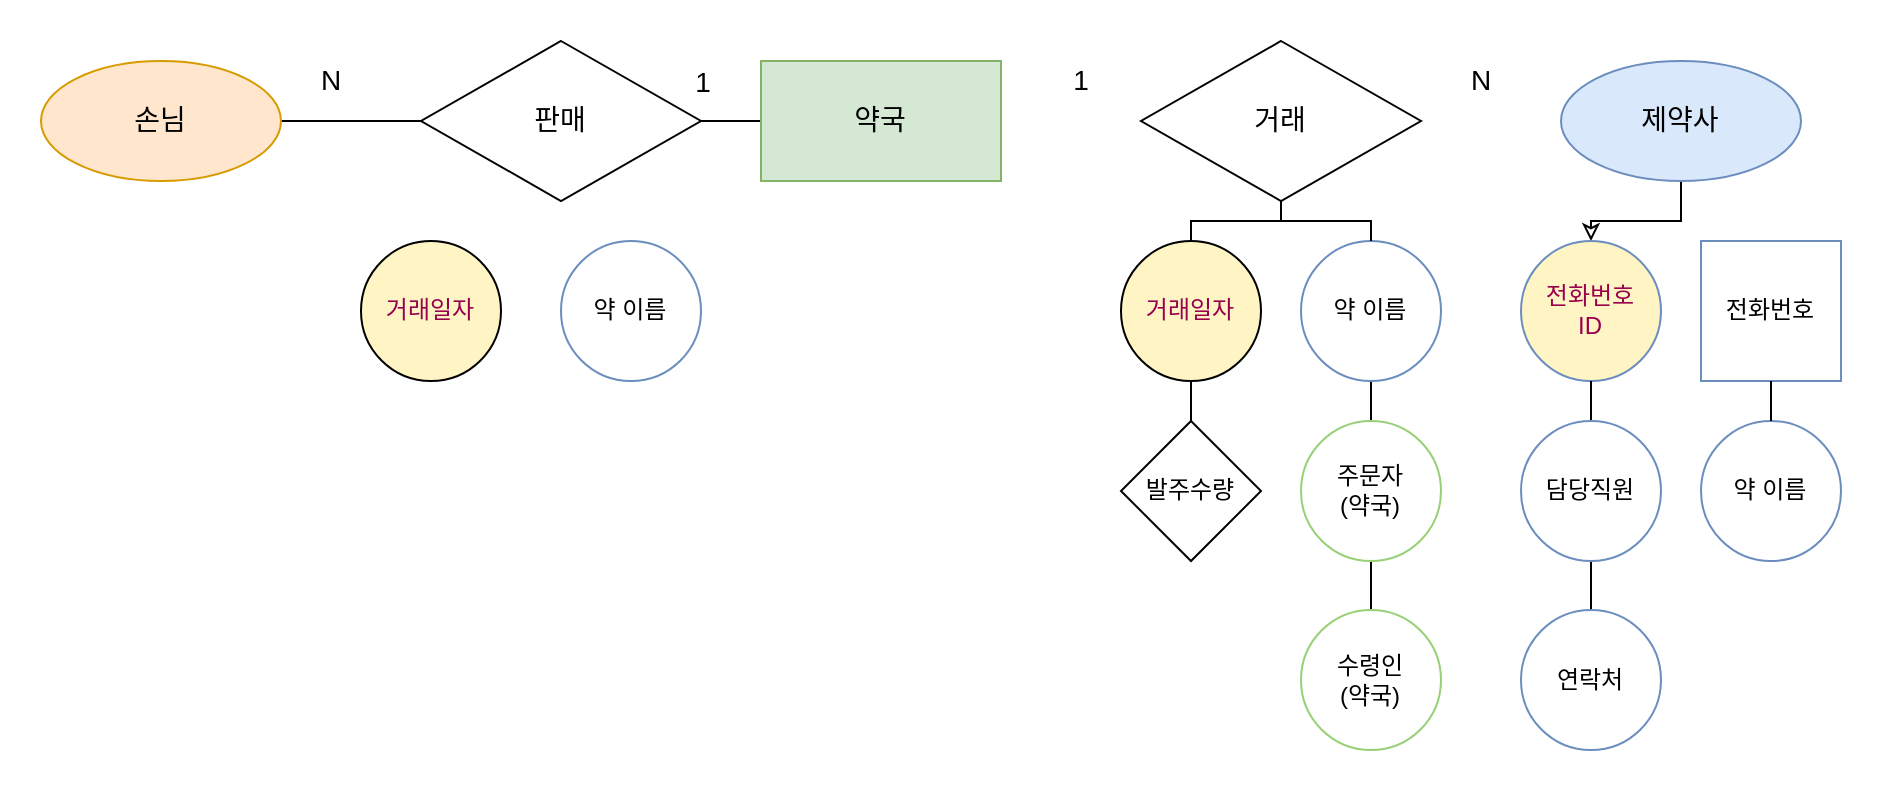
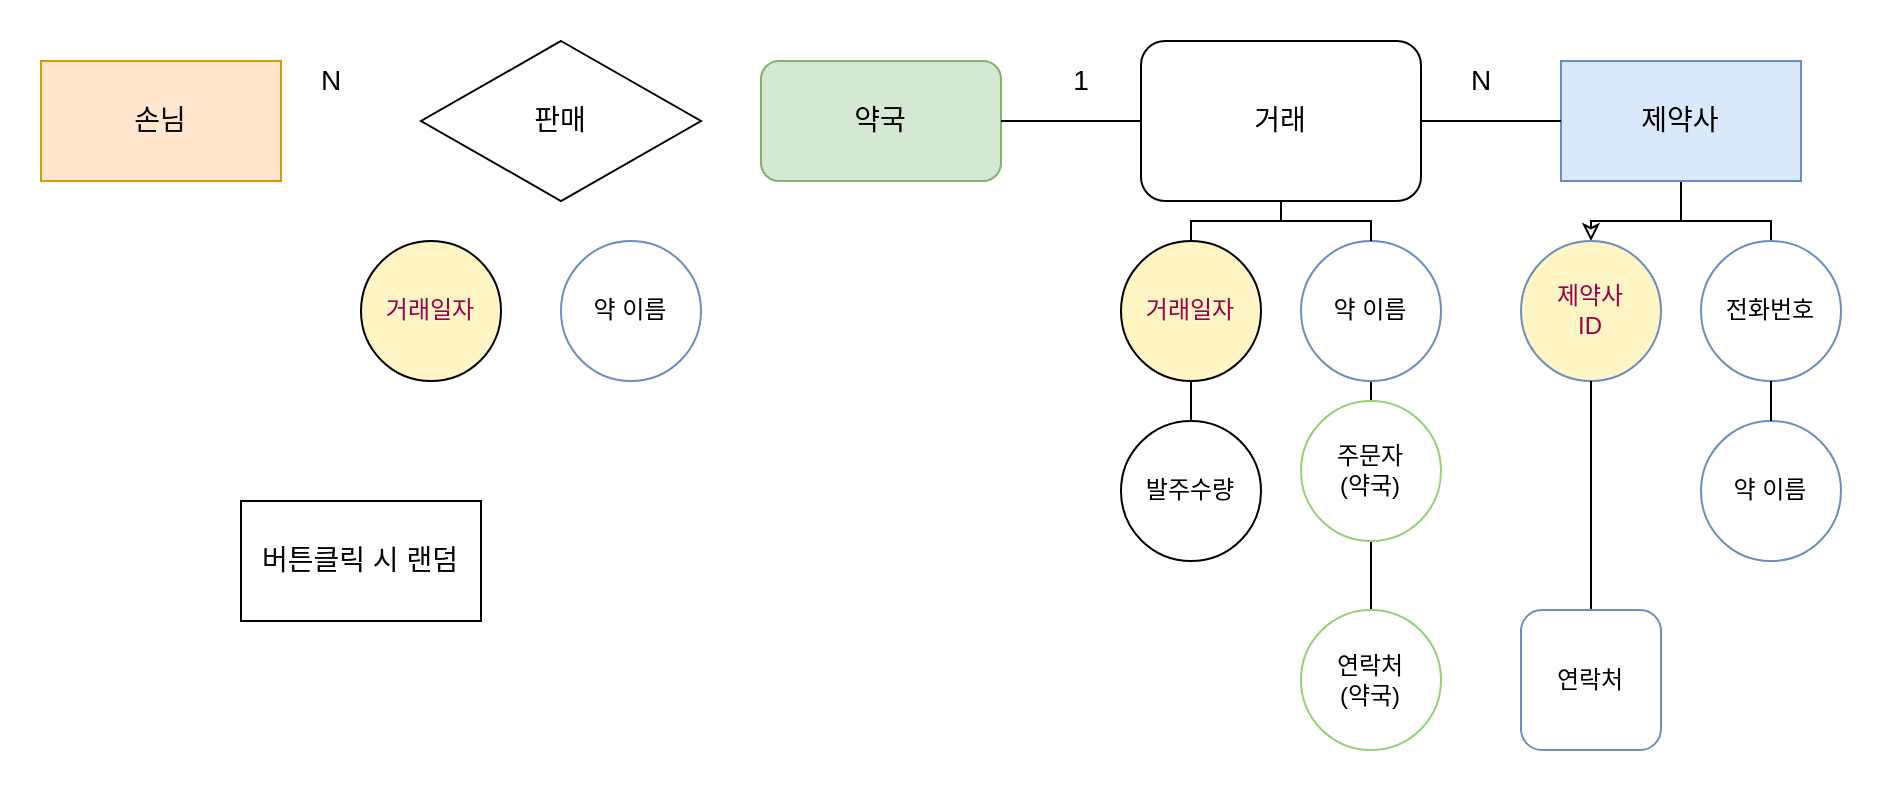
  <mxCell id="0" />
  <mxCell id="1" parent="0" />
- <mxCell id="2" value="" style="endArrow=none;html=1;fontSize=14;fontColor=#99004D;entryX=0;entryY=0.5;entryDx=0;entryDy=0;exitX=1;exitY=0.5;exitDx=0;exitDy=0;" edge="1" parent="1" source="29" target="5"><mxGeometry width="50" height="50" relative="1" as="geometry"><mxPoint x="150" y="100" as="sourcePoint" /><mxPoint x="200" y="50" as="targetPoint" /></mxGeometry></mxCell>
- <mxCell id="3" value="1" style="edgeLabel;html=1;align=center;verticalAlign=middle;resizable=0;points=[];fontSize=14;" vertex="1" connectable="0" parent="2"><mxGeometry x="0.813" y="20" relative="1" as="geometry"><mxPoint x="-7.58" as="offset" /></mxGeometry></mxCell>
  <mxCell id="4" value="" style="endArrow=none;html=1;fontSize=14;entryX=0.5;entryY=1;entryDx=0;entryDy=0;exitX=0.5;exitY=0;exitDx=0;exitDy=0;" edge="1" parent="1" source="20" target="17"><mxGeometry width="50" height="50" relative="1" as="geometry"><mxPoint x="710" y="160" as="sourcePoint" /><mxPoint x="760" y="110" as="targetPoint" /></mxGeometry></mxCell>
- <mxCell id="5" value="&lt;font style=&quot;font-size: 14px&quot;&gt;약국&lt;/font&gt;" style="rounded=0;whiteSpace=wrap;html=1;fillColor=#d5e8d4;strokeColor=#82b366;" vertex="1" parent="1"><mxGeometry x="380" y="30" width="120" height="60" as="geometry" /></mxCell>
+ <mxCell id="5" value="&lt;font style=&quot;font-size: 14px&quot;&gt;약국&lt;/font&gt;" style="whiteSpace=wrap;html=1;fillColor=#d5e8d4;strokeColor=#82b366;rounded=1;" vertex="1" parent="1"><mxGeometry x="380" y="30" width="120" height="60" as="geometry" /></mxCell>
  <mxCell id="6" value="" style="rounded=0;orthogonalLoop=1;jettySize=auto;html=1;entryX=0.5;entryY=0;entryDx=0;entryDy=0;endArrow=classic;endFill=0;edgeStyle=orthogonalEdgeStyle;" edge="1" parent="1" source="8" target="9"><mxGeometry relative="1" as="geometry" /></mxCell>
- <mxCell id="8" value="&lt;span style=&quot;font-size: 14px&quot;&gt;제약사&lt;br&gt;&lt;/span&gt;" style="ellipse;whiteSpace=wrap;html=1;fillColor=#dae8fc;strokeColor=#6c8ebf;" vertex="1" parent="1"><mxGeometry x="780" y="30" width="120" height="60" as="geometry" /></mxCell>
- <mxCell id="9" value="전화번호&lt;br&gt;ID" style="ellipse;whiteSpace=wrap;html=1;strokeColor=#6C8EBF;labelBackgroundColor=none;fontColor=#99004D;fillColor=#FFF4C3;" vertex="1" parent="1"><mxGeometry x="760" y="120" width="70" height="70" as="geometry" /></mxCell>
+ <mxCell id="7" value="" style="edgeStyle=orthogonalEdgeStyle;rounded=0;orthogonalLoop=1;jettySize=auto;html=1;endArrow=none;endFill=0;" edge="1" parent="1" source="8" target="12"><mxGeometry relative="1" as="geometry" /></mxCell>
+ <mxCell id="8" value="&lt;span style=&quot;font-size: 14px&quot;&gt;제약사&lt;br&gt;&lt;/span&gt;" style="rounded=0;whiteSpace=wrap;html=1;fillColor=#dae8fc;strokeColor=#6c8ebf;" vertex="1" parent="1"><mxGeometry x="780" y="30" width="120" height="60" as="geometry" /></mxCell>
+ <mxCell id="9" value="제약사&lt;br&gt;ID" style="ellipse;whiteSpace=wrap;html=1;strokeColor=#6C8EBF;labelBackgroundColor=none;fontColor=#99004D;fillColor=#FFF4C3;" vertex="1" parent="1"><mxGeometry x="760" y="120" width="70" height="70" as="geometry" /></mxCell>
  <mxCell id="10" style="edgeStyle=orthogonalEdgeStyle;rounded=0;orthogonalLoop=1;jettySize=auto;html=1;entryX=0.5;entryY=1;entryDx=0;entryDy=0;endArrow=none;endFill=0;exitX=0;exitY=0.5;exitDx=0;exitDy=0;" edge="1" parent="1" source="26" target="9"><mxGeometry relative="1" as="geometry" /></mxCell>
- <mxCell id="11" value="담당직원" style="ellipse;whiteSpace=wrap;html=1;strokeColor=#6C8EBF;" vertex="1" parent="1"><mxGeometry x="760" y="210" width="70" height="70" as="geometry" /></mxCell>
- <mxCell id="12" value="전화번호" style="whiteSpace=wrap;html=1;strokeColor=#6C8EBF;rounded=0;" vertex="1" parent="1"><mxGeometry x="850" y="120" width="70" height="70" as="geometry" /></mxCell>
- <mxCell id="15" value="거래" style="rhombus;whiteSpace=wrap;html=1;fontSize=14;" vertex="1" parent="1"><mxGeometry x="570" y="20" width="140" height="80" as="geometry" /></mxCell>
+ <mxCell id="12" value="전화번호" style="ellipse;whiteSpace=wrap;html=1;strokeColor=#6C8EBF;" vertex="1" parent="1"><mxGeometry x="850" y="120" width="70" height="70" as="geometry" /></mxCell>
+ <mxCell id="13" value="" style="edgeStyle=orthogonalEdgeStyle;rounded=0;orthogonalLoop=1;jettySize=auto;html=1;endArrow=none;endFill=0;fontSize=14;" edge="1" parent="1" source="15" target="5"><mxGeometry relative="1" as="geometry" /></mxCell>
+ <mxCell id="14" value="" style="edgeStyle=orthogonalEdgeStyle;rounded=0;orthogonalLoop=1;jettySize=auto;html=1;endArrow=none;endFill=0;fontSize=14;" edge="1" parent="1" source="15" target="8"><mxGeometry relative="1" as="geometry" /></mxCell>
+ <mxCell id="15" value="거래" style="whiteSpace=wrap;html=1;fontSize=14;rounded=1;" vertex="1" parent="1"><mxGeometry x="570" y="20" width="140" height="80" as="geometry" /></mxCell>
  <mxCell id="16" value="거래일자" style="ellipse;whiteSpace=wrap;html=1;fontColor=#99004D;fillColor=#FFF4C3;" vertex="1" parent="1"><mxGeometry x="560" y="120" width="70" height="70" as="geometry" /></mxCell>
  <mxCell id="17" value="약&amp;nbsp;이름" style="ellipse;whiteSpace=wrap;html=1;strokeColor=#6C8EBF;" vertex="1" parent="1"><mxGeometry x="650" y="120" width="70" height="70" as="geometry" /></mxCell>
- <mxCell id="18" value="발주수량" style="rhombus;whiteSpace=wrap;html=1;" vertex="1" parent="1"><mxGeometry x="560" y="210" width="70" height="70" as="geometry" /></mxCell>
- <mxCell id="19" value="주문자&lt;br&gt;(약국)" style="ellipse;whiteSpace=wrap;html=1;strokeColor=#97D077;" vertex="1" parent="1"><mxGeometry x="650" y="210" width="70" height="70" as="geometry" /></mxCell>
- <mxCell id="20" value="수령인&lt;br&gt;(약국)" style="ellipse;whiteSpace=wrap;html=1;strokeColor=#97D077;" vertex="1" parent="1"><mxGeometry x="650" y="304.5" width="70" height="70" as="geometry" /></mxCell>
+ <mxCell id="18" value="발주수량" style="ellipse;whiteSpace=wrap;html=1;" vertex="1" parent="1"><mxGeometry x="560" y="210" width="70" height="70" as="geometry" /></mxCell>
+ <mxCell id="19" value="주문자&lt;br&gt;(약국)" style="ellipse;whiteSpace=wrap;html=1;strokeColor=#97D077;" vertex="1" parent="1"><mxGeometry x="650" y="200" width="70" height="70" as="geometry" /></mxCell>
+ <mxCell id="20" value="연락처&lt;br&gt;(약국)" style="ellipse;whiteSpace=wrap;html=1;strokeColor=#97D077;" vertex="1" parent="1"><mxGeometry x="650" y="304.5" width="70" height="70" as="geometry" /></mxCell>
  <mxCell id="21" value="" style="endArrow=none;html=1;fontSize=14;exitX=0.5;exitY=0;exitDx=0;exitDy=0;edgeStyle=orthogonalEdgeStyle;rounded=0;" edge="1" parent="1" source="16" target="15"><mxGeometry width="50" height="50" relative="1" as="geometry"><mxPoint x="620" y="240" as="sourcePoint" /><mxPoint x="670" y="190" as="targetPoint" /></mxGeometry></mxCell>
  <mxCell id="22" value="" style="endArrow=none;html=1;fontSize=14;exitX=0.5;exitY=0;exitDx=0;exitDy=0;edgeStyle=orthogonalEdgeStyle;rounded=0;entryX=0.5;entryY=1;entryDx=0;entryDy=0;" edge="1" parent="1" source="17" target="15"><mxGeometry width="50" height="50" relative="1" as="geometry"><mxPoint x="605" y="130" as="sourcePoint" /><mxPoint x="650" y="110" as="targetPoint" /></mxGeometry></mxCell>
  <mxCell id="23" value="" style="endArrow=none;html=1;fontSize=14;entryX=0.5;entryY=1;entryDx=0;entryDy=0;exitX=0.5;exitY=0;exitDx=0;exitDy=0;" edge="1" parent="1" source="18" target="16"><mxGeometry width="50" height="50" relative="1" as="geometry"><mxPoint x="710" y="160" as="sourcePoint" /><mxPoint x="760" y="110" as="targetPoint" /></mxGeometry></mxCell>
  <mxCell id="24" value="약 이름" style="ellipse;whiteSpace=wrap;html=1;strokeColor=#6C8EBF;" vertex="1" parent="1"><mxGeometry x="850" y="210" width="70" height="70" as="geometry" /></mxCell>
  <mxCell id="25" value="" style="endArrow=none;html=1;fontSize=14;entryX=0.5;entryY=1;entryDx=0;entryDy=0;exitX=0.5;exitY=0;exitDx=0;exitDy=0;" edge="1" parent="1" source="24" target="12"><mxGeometry width="50" height="50" relative="1" as="geometry"><mxPoint x="590" y="180" as="sourcePoint" /><mxPoint x="640" y="130" as="targetPoint" /></mxGeometry></mxCell>
- <mxCell id="26" value="연락처" style="ellipse;whiteSpace=wrap;html=1;strokeColor=#6C8EBF;direction=south;" vertex="1" parent="1"><mxGeometry x="760" y="304.5" width="70" height="70" as="geometry" /></mxCell>
+ <mxCell id="26" value="연락처" style="whiteSpace=wrap;html=1;strokeColor=#6C8EBF;direction=south;rounded=1;" vertex="1" parent="1"><mxGeometry x="760" y="304.5" width="70" height="70" as="geometry" /></mxCell>
  <mxCell id="27" value="&lt;font color=&quot;#000000&quot;&gt;1&lt;/font&gt;" style="text;html=1;align=center;verticalAlign=middle;resizable=0;points=[];autosize=1;fontSize=14;fontColor=#99004D;" vertex="1" parent="1"><mxGeometry x="530" y="30" width="20" height="20" as="geometry" /></mxCell>
  <mxCell id="28" value="&lt;font color=&quot;#000000&quot;&gt;N&lt;/font&gt;" style="text;html=1;align=center;verticalAlign=middle;resizable=0;points=[];autosize=1;fontSize=14;fontColor=#99004D;" vertex="1" parent="1"><mxGeometry x="725" y="30" width="30" height="20" as="geometry" /></mxCell>
- <mxCell id="29" value="&lt;span style=&quot;font-size: 14px&quot;&gt;손님&lt;/span&gt;" style="ellipse;whiteSpace=wrap;html=1;fillColor=#ffe6cc;strokeColor=#d79b00;" vertex="1" parent="1"><mxGeometry x="20" y="30" width="120" height="60" as="geometry" /></mxCell>
+ <mxCell id="29" value="&lt;span style=&quot;font-size: 14px&quot;&gt;손님&lt;/span&gt;" style="rounded=0;whiteSpace=wrap;html=1;fillColor=#ffe6cc;strokeColor=#d79b00;" vertex="1" parent="1"><mxGeometry x="20" y="30" width="120" height="60" as="geometry" /></mxCell>
  <mxCell id="30" value="판매" style="rhombus;whiteSpace=wrap;html=1;fontSize=14;" vertex="1" parent="1"><mxGeometry x="210" y="20" width="140" height="80" as="geometry" /></mxCell>
  <mxCell id="31" value="거래일자" style="ellipse;whiteSpace=wrap;html=1;fontColor=#99004D;fillColor=#FFF4C3;" vertex="1" parent="1"><mxGeometry x="180" y="120" width="70" height="70" as="geometry" /></mxCell>
  <mxCell id="32" value="약&amp;nbsp;이름" style="ellipse;whiteSpace=wrap;html=1;strokeColor=#6C8EBF;" vertex="1" parent="1"><mxGeometry x="280" y="120" width="70" height="70" as="geometry" /></mxCell>
  <mxCell id="33" value="N" style="text;html=1;align=center;verticalAlign=middle;resizable=0;points=[];autosize=1;fontSize=14;fontColor=#000000;" vertex="1" parent="1"><mxGeometry x="150" y="30" width="30" height="20" as="geometry" /></mxCell>
+ <mxCell id="34" value="버튼클릭 시 랜덤" style="whiteSpace=wrap;html=1;labelBackgroundColor=none;strokeColor=#000000;fillColor=#ffffff;fontSize=14;fontColor=#000000;" vertex="1" parent="1"><mxGeometry x="120" y="250" width="120" height="60" as="geometry" /></mxCell>
